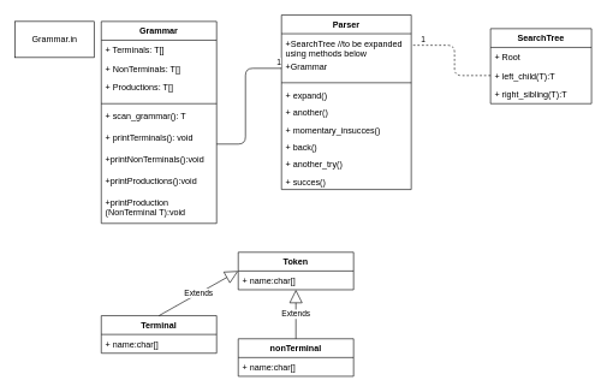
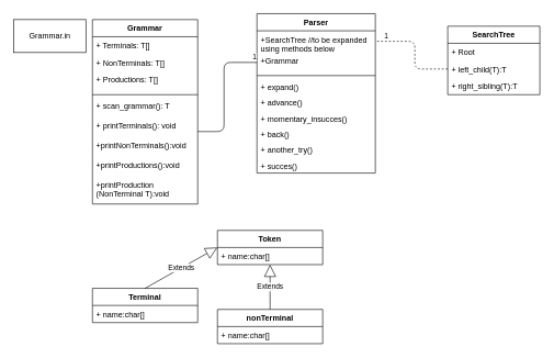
  <mxCell id="0" />
  <mxCell id="1" parent="0" />
  <mxCell id="2" value="Grammar.in" style="html=1;" vertex="1" parent="1"><mxGeometry x="20" y="29" width="110" height="50" as="geometry" /></mxCell>
  <mxCell id="3" value="Grammar" style="swimlane;fontStyle=1;align=center;verticalAlign=top;childLayout=stackLayout;horizontal=1;startSize=26;horizontalStack=0;resizeParent=1;resizeParentMax=0;resizeLast=0;collapsible=1;marginBottom=0;" vertex="1" parent="1"><mxGeometry x="140" y="29" width="160" height="280" as="geometry" /></mxCell>
  <mxCell id="4" value="+ Terminals: T[]" style="text;strokeColor=none;fillColor=none;align=left;verticalAlign=top;spacingLeft=4;spacingRight=4;overflow=hidden;rotatable=0;points=[[0,0.5],[1,0.5]];portConstraint=eastwest;" vertex="1" parent="3"><mxGeometry y="26" width="160" height="26" as="geometry" /></mxCell>
  <mxCell id="5" value="+ NonTerminals: T[]" style="text;strokeColor=none;fillColor=none;align=left;verticalAlign=top;spacingLeft=4;spacingRight=4;overflow=hidden;rotatable=0;points=[[0,0.5],[1,0.5]];portConstraint=eastwest;" vertex="1" parent="3"><mxGeometry y="52" width="160" height="26" as="geometry" /></mxCell>
  <mxCell id="6" value="+ Productions: T[]" style="text;strokeColor=none;fillColor=none;align=left;verticalAlign=top;spacingLeft=4;spacingRight=4;overflow=hidden;rotatable=0;points=[[0,0.5],[1,0.5]];portConstraint=eastwest;" vertex="1" parent="3"><mxGeometry y="78" width="160" height="32" as="geometry" /></mxCell>
  <mxCell id="7" value="" style="line;strokeWidth=1;fillColor=none;align=left;verticalAlign=middle;spacingTop=-1;spacingLeft=3;spacingRight=3;rotatable=0;labelPosition=right;points=[];portConstraint=eastwest;" vertex="1" parent="3"><mxGeometry y="110" width="160" height="8" as="geometry" /></mxCell>
  <mxCell id="8" value="+ scan_grammar(): T&#10;" style="text;strokeColor=none;fillColor=none;align=left;verticalAlign=top;spacingLeft=4;spacingRight=4;overflow=hidden;rotatable=0;points=[[0,0.5],[1,0.5]];portConstraint=eastwest;" vertex="1" parent="3"><mxGeometry y="118" width="160" height="30" as="geometry" /></mxCell>
  <mxCell id="9" value="+ printTerminals(): void" style="text;strokeColor=none;fillColor=none;align=left;verticalAlign=top;spacingLeft=4;spacingRight=4;overflow=hidden;rotatable=0;points=[[0,0.5],[1,0.5]];portConstraint=eastwest;" vertex="1" parent="3"><mxGeometry y="148" width="160" height="30" as="geometry" /></mxCell>
  <mxCell id="10" value="+printNonTerminals():void" style="text;strokeColor=none;fillColor=none;align=left;verticalAlign=top;spacingLeft=4;spacingRight=4;overflow=hidden;rotatable=0;points=[[0,0.5],[1,0.5]];portConstraint=eastwest;" vertex="1" parent="3"><mxGeometry y="178" width="160" height="30" as="geometry" /></mxCell>
  <mxCell id="11" value="+printProductions():void" style="text;strokeColor=none;fillColor=none;align=left;verticalAlign=top;spacingLeft=4;spacingRight=4;overflow=hidden;rotatable=0;points=[[0,0.5],[1,0.5]];portConstraint=eastwest;" vertex="1" parent="3"><mxGeometry y="208" width="160" height="30" as="geometry" /></mxCell>
  <mxCell id="12" value="+printProduction&#10;(NonTerminal T):void" style="text;strokeColor=none;fillColor=none;align=left;verticalAlign=top;spacingLeft=4;spacingRight=4;overflow=hidden;rotatable=0;points=[[0,0.5],[1,0.5]];portConstraint=eastwest;" vertex="1" parent="3"><mxGeometry y="238" width="160" height="42" as="geometry" /></mxCell>
  <mxCell id="13" value="Parser" style="swimlane;fontStyle=1;childLayout=stackLayout;horizontal=1;startSize=26;fillColor=none;horizontalStack=0;resizeParent=1;resizeParentMax=0;resizeLast=0;collapsible=1;marginBottom=0;" vertex="1" parent="1"><mxGeometry x="390" y="20" width="180" height="242" as="geometry" /></mxCell>
  <mxCell id="14" value="+SearchTree //to be expanded &#10;using methods below" style="text;strokeColor=none;fillColor=none;align=left;verticalAlign=top;spacingLeft=4;spacingRight=4;overflow=hidden;rotatable=0;points=[[0,0.5],[1,0.5]];portConstraint=eastwest;" vertex="1" parent="13"><mxGeometry y="26" width="180" height="32" as="geometry" /></mxCell>
  <mxCell id="15" value="+Grammar" style="text;strokeColor=none;fillColor=none;align=left;verticalAlign=top;spacingLeft=4;spacingRight=4;overflow=hidden;rotatable=0;points=[[0,0.5],[1,0.5]];portConstraint=eastwest;" vertex="1" parent="13"><mxGeometry y="58" width="180" height="32" as="geometry" /></mxCell>
  <mxCell id="16" value="" style="line;strokeWidth=1;fillColor=none;align=left;verticalAlign=middle;spacingTop=-1;spacingLeft=3;spacingRight=3;rotatable=0;labelPosition=right;points=[];portConstraint=eastwest;" vertex="1" parent="13"><mxGeometry y="90" width="180" height="8" as="geometry" /></mxCell>
  <mxCell id="17" value="+ expand()" style="text;strokeColor=none;fillColor=none;align=left;verticalAlign=top;spacingLeft=4;spacingRight=4;overflow=hidden;rotatable=0;points=[[0,0.5],[1,0.5]];portConstraint=eastwest;" vertex="1" parent="13"><mxGeometry y="98" width="180" height="24" as="geometry" /></mxCell>
- <mxCell id="18" value="+ another()" style="text;strokeColor=none;fillColor=none;align=left;verticalAlign=top;spacingLeft=4;spacingRight=4;overflow=hidden;rotatable=0;points=[[0,0.5],[1,0.5]];portConstraint=eastwest;" vertex="1" parent="13"><mxGeometry y="122" width="180" height="24" as="geometry" /></mxCell>
+ <mxCell id="18" value="+ advance()" style="text;strokeColor=none;fillColor=none;align=left;verticalAlign=top;spacingLeft=4;spacingRight=4;overflow=hidden;rotatable=0;points=[[0,0.5],[1,0.5]];portConstraint=eastwest;" vertex="1" parent="13"><mxGeometry y="122" width="180" height="24" as="geometry" /></mxCell>
  <mxCell id="19" value="+ momentary_insucces()" style="text;strokeColor=none;fillColor=none;align=left;verticalAlign=top;spacingLeft=4;spacingRight=4;overflow=hidden;rotatable=0;points=[[0,0.5],[1,0.5]];portConstraint=eastwest;" vertex="1" parent="13"><mxGeometry y="146" width="180" height="24" as="geometry" /></mxCell>
  <mxCell id="20" value="+ back()" style="text;strokeColor=none;fillColor=none;align=left;verticalAlign=top;spacingLeft=4;spacingRight=4;overflow=hidden;rotatable=0;points=[[0,0.5],[1,0.5]];portConstraint=eastwest;" vertex="1" parent="13"><mxGeometry y="170" width="180" height="24" as="geometry" /></mxCell>
  <mxCell id="21" value="+ another_try()" style="text;strokeColor=none;fillColor=none;align=left;verticalAlign=top;spacingLeft=4;spacingRight=4;overflow=hidden;rotatable=0;points=[[0,0.5],[1,0.5]];portConstraint=eastwest;" vertex="1" parent="13"><mxGeometry y="194" width="180" height="24" as="geometry" /></mxCell>
  <mxCell id="22" value="+ succes()" style="text;strokeColor=none;fillColor=none;align=left;verticalAlign=top;spacingLeft=4;spacingRight=4;overflow=hidden;rotatable=0;points=[[0,0.5],[1,0.5]];portConstraint=eastwest;" vertex="1" parent="13"><mxGeometry y="218" width="180" height="24" as="geometry" /></mxCell>
  <mxCell id="23" value="SearchTree" style="swimlane;fontStyle=1;childLayout=stackLayout;horizontal=1;startSize=26;fillColor=none;horizontalStack=0;resizeParent=1;resizeParentMax=0;resizeLast=0;collapsible=1;marginBottom=0;" vertex="1" parent="1"><mxGeometry x="680" y="39" width="140" height="104" as="geometry" /></mxCell>
  <mxCell id="24" value="+ Root" style="text;strokeColor=none;fillColor=none;align=left;verticalAlign=top;spacingLeft=4;spacingRight=4;overflow=hidden;rotatable=0;points=[[0,0.5],[1,0.5]];portConstraint=eastwest;" vertex="1" parent="23"><mxGeometry y="26" width="140" height="26" as="geometry" /></mxCell>
  <mxCell id="25" value="+ left_child(T):T" style="text;strokeColor=none;fillColor=none;align=left;verticalAlign=top;spacingLeft=4;spacingRight=4;overflow=hidden;rotatable=0;points=[[0,0.5],[1,0.5]];portConstraint=eastwest;" vertex="1" parent="23"><mxGeometry y="52" width="140" height="26" as="geometry" /></mxCell>
  <mxCell id="26" value="+ right_sibling(T):T" style="text;strokeColor=none;fillColor=none;align=left;verticalAlign=top;spacingLeft=4;spacingRight=4;overflow=hidden;rotatable=0;points=[[0,0.5],[1,0.5]];portConstraint=eastwest;" vertex="1" parent="23"><mxGeometry y="78" width="140" height="26" as="geometry" /></mxCell>
  <mxCell id="27" value="Token" style="swimlane;fontStyle=1;align=center;verticalAlign=top;childLayout=stackLayout;horizontal=1;startSize=26;horizontalStack=0;resizeParent=1;resizeParentMax=0;resizeLast=0;collapsible=1;marginBottom=0;" vertex="1" parent="1"><mxGeometry x="330" y="349" width="160" height="52" as="geometry" /></mxCell>
  <mxCell id="28" value="+ name:char[]" style="text;strokeColor=none;fillColor=none;align=left;verticalAlign=top;spacingLeft=4;spacingRight=4;overflow=hidden;rotatable=0;points=[[0,0.5],[1,0.5]];portConstraint=eastwest;" vertex="1" parent="27"><mxGeometry y="26" width="160" height="26" as="geometry" /></mxCell>
  <mxCell id="29" value="" style="endArrow=none;html=1;edgeStyle=orthogonalEdgeStyle;fontColor=#000000;entryX=0;entryY=0.5;entryDx=0;entryDy=0;" edge="1" parent="1" target="15"><mxGeometry relative="1" as="geometry"><mxPoint x="300" y="199" as="sourcePoint" /><mxPoint x="460" y="199" as="targetPoint" /><Array as="points"><mxPoint x="340" y="199" /><mxPoint x="340" y="94" /></Array></mxGeometry></mxCell>
  <mxCell id="30" value="1" style="edgeLabel;resizable=0;html=1;align=right;verticalAlign=bottom;" connectable="0" vertex="1" parent="29"><mxGeometry x="1" relative="1" as="geometry" /></mxCell>
  <mxCell id="31" value="" style="endArrow=none;html=1;edgeStyle=orthogonalEdgeStyle;fontColor=#000000;entryX=1;entryY=0.5;entryDx=0;entryDy=0;exitX=0;exitY=0.5;exitDx=0;exitDy=0;dashed=1;" edge="1" parent="1" source="25" target="14"><mxGeometry relative="1" as="geometry"><mxPoint x="310" y="209" as="sourcePoint" /><mxPoint x="400" y="104" as="targetPoint" /><Array as="points"><mxPoint x="630" y="104" /><mxPoint x="630" y="62" /></Array></mxGeometry></mxCell>
  <mxCell id="32" value="1" style="edgeLabel;resizable=0;html=1;align=right;verticalAlign=bottom;" connectable="0" vertex="1" parent="31"><mxGeometry x="1" relative="1" as="geometry"><mxPoint x="20" as="offset" /></mxGeometry></mxCell>
  <mxCell id="33" value="Terminal" style="swimlane;fontStyle=1;align=center;verticalAlign=top;childLayout=stackLayout;horizontal=1;startSize=26;horizontalStack=0;resizeParent=1;resizeParentMax=0;resizeLast=0;collapsible=1;marginBottom=0;" vertex="1" parent="1"><mxGeometry x="140" y="437" width="160" height="52" as="geometry" /></mxCell>
  <mxCell id="34" value="+ name:char[]" style="text;strokeColor=none;fillColor=none;align=left;verticalAlign=top;spacingLeft=4;spacingRight=4;overflow=hidden;rotatable=0;points=[[0,0.5],[1,0.5]];portConstraint=eastwest;" vertex="1" parent="33"><mxGeometry y="26" width="160" height="26" as="geometry" /></mxCell>
  <mxCell id="35" value="nonTerminal" style="swimlane;fontStyle=1;align=center;verticalAlign=top;childLayout=stackLayout;horizontal=1;startSize=26;horizontalStack=0;resizeParent=1;resizeParentMax=0;resizeLast=0;collapsible=1;marginBottom=0;" vertex="1" parent="1"><mxGeometry x="330" y="469" width="160" height="52" as="geometry" /></mxCell>
  <mxCell id="36" value="+ name:char[]" style="text;strokeColor=none;fillColor=none;align=left;verticalAlign=top;spacingLeft=4;spacingRight=4;overflow=hidden;rotatable=0;points=[[0,0.5],[1,0.5]];portConstraint=eastwest;" vertex="1" parent="35"><mxGeometry y="26" width="160" height="26" as="geometry" /></mxCell>
  <mxCell id="37" value="Extends" style="endArrow=block;endSize=16;endFill=0;html=1;fontColor=#000000;exitX=0.5;exitY=0;exitDx=0;exitDy=0;entryX=0;entryY=0.5;entryDx=0;entryDy=0;" edge="1" parent="1" source="33" target="27"><mxGeometry width="160" relative="1" as="geometry"><mxPoint x="350" y="539" as="sourcePoint" /><mxPoint x="510" y="539" as="targetPoint" /></mxGeometry></mxCell>
  <mxCell id="38" value="Extends" style="endArrow=block;endSize=16;endFill=0;html=1;fontColor=#000000;exitX=0.5;exitY=0;exitDx=0;exitDy=0;" edge="1" parent="1" source="35" target="28"><mxGeometry width="160" relative="1" as="geometry"><mxPoint x="350" y="539" as="sourcePoint" /><mxPoint x="510" y="539" as="targetPoint" /></mxGeometry></mxCell>
